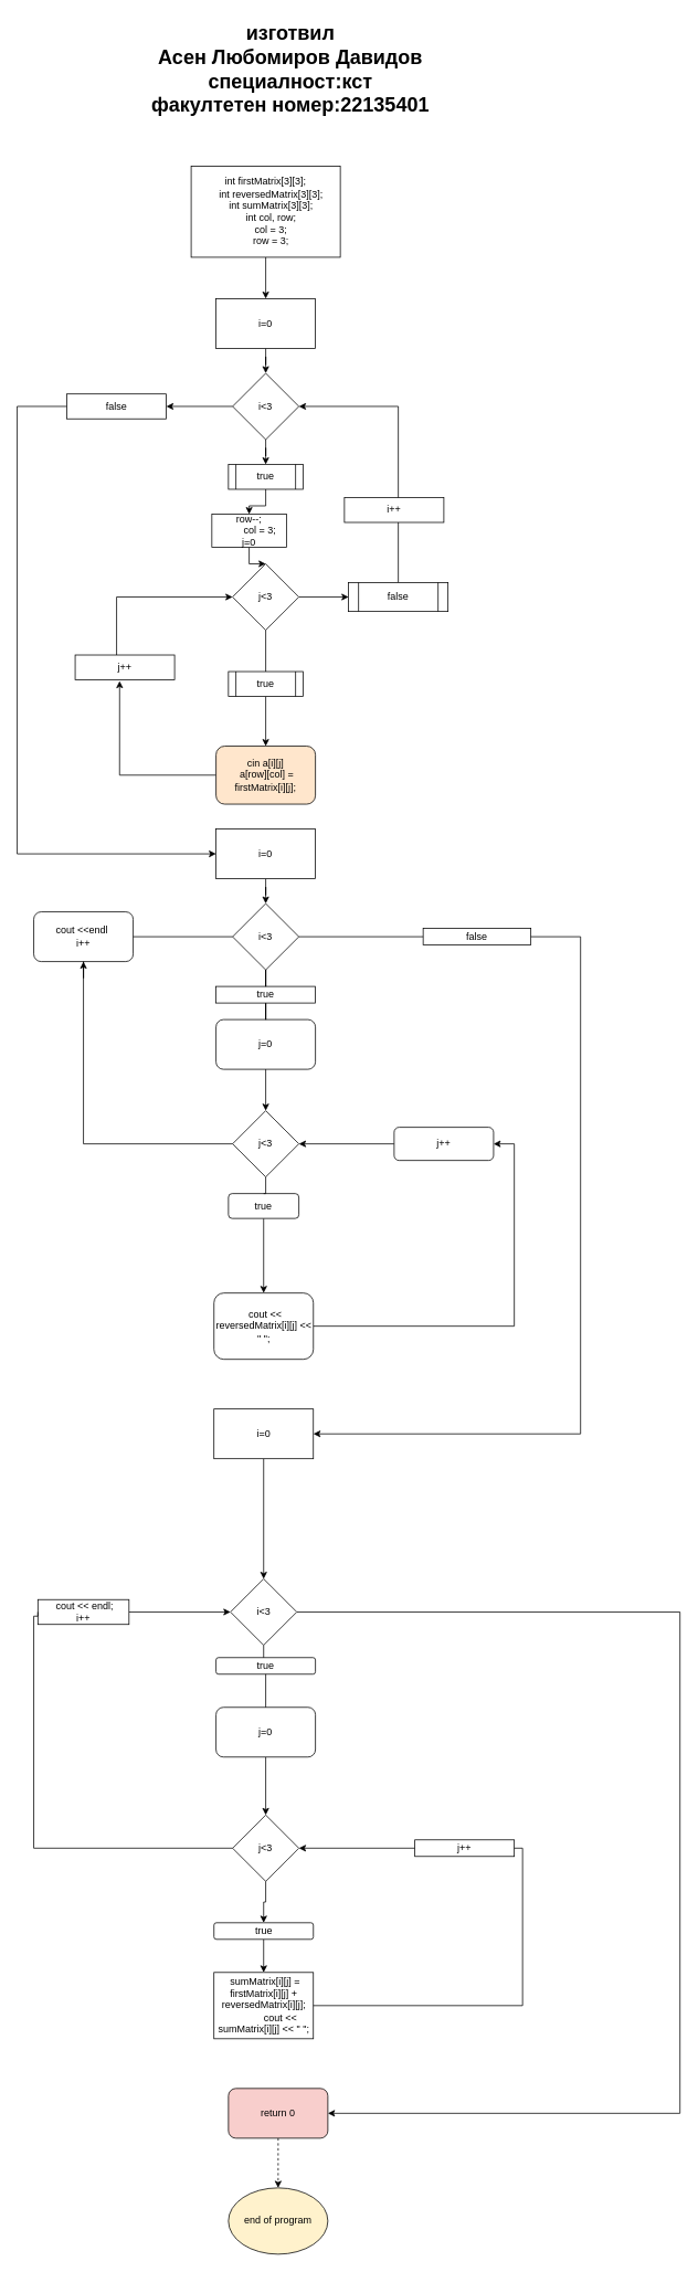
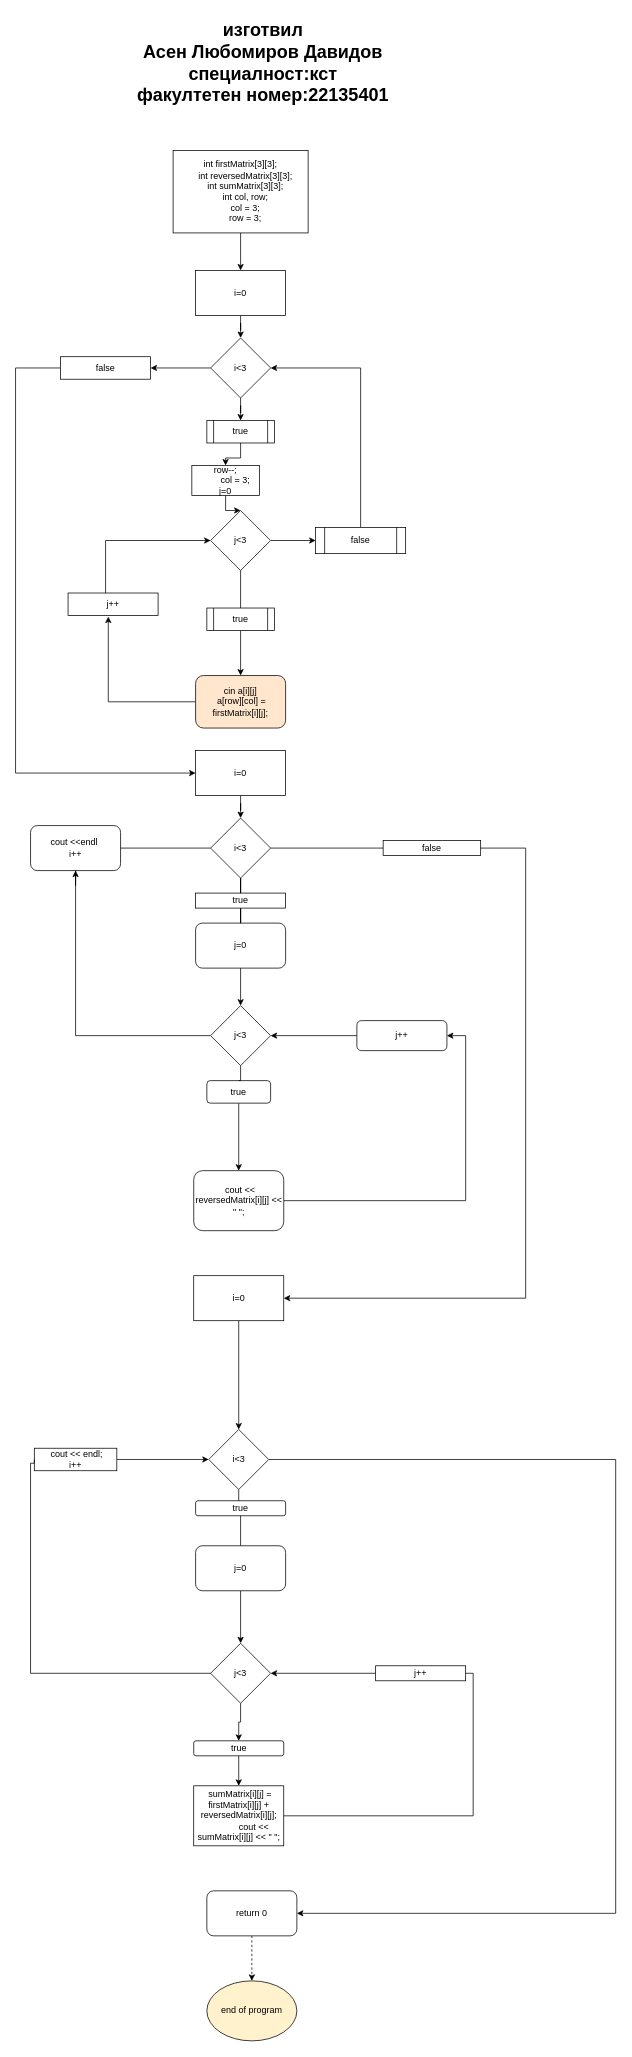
  <mxCell id="0" />
  <mxCell id="1" parent="0" />
  <mxCell id="2" style="edgeStyle=orthogonalEdgeStyle;rounded=0;orthogonalLoop=1;jettySize=auto;html=1;entryX=0.5;entryY=0;entryDx=0;entryDy=0;startArrow=none;" parent="1" source="21" target="9" edge="1"><mxGeometry relative="1" as="geometry" /></mxCell>
  <mxCell id="3" style="edgeStyle=orthogonalEdgeStyle;rounded=0;orthogonalLoop=1;jettySize=auto;html=1;" edge="1" parent="1" source="4" target="21"><mxGeometry relative="1" as="geometry" /></mxCell>
  <mxCell id="4" value="&lt;div&gt;int firstMatrix[3][3];&lt;/div&gt;&lt;div&gt;&amp;nbsp; &amp;nbsp; int reversedMatrix[3][3];&lt;/div&gt;&lt;div&gt;&amp;nbsp; &amp;nbsp; int sumMatrix[3][3];&lt;/div&gt;&lt;div&gt;&amp;nbsp; &amp;nbsp; int col, row;&lt;/div&gt;&lt;div&gt;&amp;nbsp; &amp;nbsp; col = 3;&lt;/div&gt;&lt;div&gt;&amp;nbsp; &amp;nbsp; row = 3;&lt;/div&gt;" style="rounded=0;whiteSpace=wrap;html=1;" parent="1" vertex="1"><mxGeometry x="230" y="200" width="180" height="110" as="geometry" /></mxCell>
  <mxCell id="5" style="edgeStyle=orthogonalEdgeStyle;rounded=0;orthogonalLoop=1;jettySize=auto;html=1;startArrow=none;" parent="1" source="22" target="12" edge="1"><mxGeometry relative="1" as="geometry" /></mxCell>
  <mxCell id="6" style="edgeStyle=orthogonalEdgeStyle;rounded=0;orthogonalLoop=1;jettySize=auto;html=1;entryX=0;entryY=0.5;entryDx=0;entryDy=0;startArrow=none;" parent="1" source="26" target="31" edge="1"><mxGeometry relative="1" as="geometry"><mxPoint x="260" y="1100" as="targetPoint" /><Array as="points"><mxPoint x="20" y="490" /><mxPoint x="20" y="1030" /></Array></mxGeometry></mxCell>
  <mxCell id="7" style="edgeStyle=orthogonalEdgeStyle;rounded=0;orthogonalLoop=1;jettySize=auto;html=1;entryX=1;entryY=0.5;entryDx=0;entryDy=0;" parent="1" source="9" target="26" edge="1"><mxGeometry relative="1" as="geometry" /></mxCell>
  <mxCell id="8" style="edgeStyle=orthogonalEdgeStyle;rounded=0;orthogonalLoop=1;jettySize=auto;html=1;entryX=0.5;entryY=0;entryDx=0;entryDy=0;" edge="1" parent="1" source="9" target="24"><mxGeometry relative="1" as="geometry" /></mxCell>
  <mxCell id="9" value="i&amp;lt;3" style="rhombus;whiteSpace=wrap;html=1;" parent="1" vertex="1"><mxGeometry x="280" y="450" width="80" height="80" as="geometry" /></mxCell>
  <mxCell id="10" style="edgeStyle=orthogonalEdgeStyle;rounded=0;orthogonalLoop=1;jettySize=auto;html=1;startArrow=none;" parent="1" source="19" target="18" edge="1"><mxGeometry relative="1" as="geometry"><mxPoint x="320" y="860" as="targetPoint" /></mxGeometry></mxCell>
  <mxCell id="11" style="edgeStyle=orthogonalEdgeStyle;rounded=0;orthogonalLoop=1;jettySize=auto;html=1;entryX=0;entryY=0.5;entryDx=0;entryDy=0;" parent="1" source="12" target="14" edge="1"><mxGeometry relative="1" as="geometry" /></mxCell>
  <mxCell id="12" value="j&amp;lt;3" style="rhombus;whiteSpace=wrap;html=1;" parent="1" vertex="1"><mxGeometry x="280" y="680" width="80" height="80" as="geometry" /></mxCell>
  <mxCell id="13" style="edgeStyle=orthogonalEdgeStyle;rounded=0;orthogonalLoop=1;jettySize=auto;html=1;entryX=1;entryY=0.5;entryDx=0;entryDy=0;" parent="1" source="14" target="9" edge="1"><mxGeometry relative="1" as="geometry"><mxPoint x="470" y="406.8" as="targetPoint" /><Array as="points"><mxPoint x="480" y="490" /></Array></mxGeometry></mxCell>
  <mxCell id="14" value="false" style="shape=process;whiteSpace=wrap;html=1;backgroundOutline=1;" parent="1" vertex="1"><mxGeometry x="420" y="702.5" width="120" height="35" as="geometry" /></mxCell>
- <mxCell id="15" value="i++" style="rounded=0;whiteSpace=wrap;html=1;" parent="1" vertex="1"><mxGeometry x="415" y="600" width="120" height="30" as="geometry" /></mxCell>
  <mxCell id="16" style="edgeStyle=orthogonalEdgeStyle;rounded=0;orthogonalLoop=1;jettySize=auto;html=1;entryX=0;entryY=0.5;entryDx=0;entryDy=0;startArrow=none;" parent="1" source="25" target="12" edge="1"><mxGeometry relative="1" as="geometry"><mxPoint x="150" y="640" as="targetPoint" /><Array as="points"><mxPoint x="140" y="720" /></Array></mxGeometry></mxCell>
  <mxCell id="17" style="edgeStyle=orthogonalEdgeStyle;rounded=0;orthogonalLoop=1;jettySize=auto;html=1;entryX=0.447;entryY=1.047;entryDx=0;entryDy=0;entryPerimeter=0;" parent="1" source="18" target="25" edge="1"><mxGeometry relative="1" as="geometry"><mxPoint x="90" y="875" as="targetPoint" /></mxGeometry></mxCell>
  <mxCell id="18" value="cin a[i][j]&lt;br&gt;&amp;nbsp;a[row][col] = firstMatrix[i][j];" style="rounded=1;whiteSpace=wrap;html=1;fillColor=#ffe6cc;" parent="1" vertex="1"><mxGeometry x="260" y="900" width="120" height="70" as="geometry" /></mxCell>
  <mxCell id="19" value="true" style="shape=process;whiteSpace=wrap;html=1;backgroundOutline=1;" parent="1" vertex="1"><mxGeometry x="275" y="810" width="90" height="30" as="geometry" /></mxCell>
  <mxCell id="20" value="" style="edgeStyle=orthogonalEdgeStyle;rounded=0;orthogonalLoop=1;jettySize=auto;html=1;endArrow=none;" parent="1" source="12" target="19" edge="1"><mxGeometry relative="1" as="geometry"><mxPoint x="320" y="870" as="targetPoint" /><mxPoint x="320" y="760" as="sourcePoint" /></mxGeometry></mxCell>
  <mxCell id="21" value="i=0" style="rounded=0;whiteSpace=wrap;html=1;" parent="1" vertex="1"><mxGeometry x="260" width="120" height="60" as="geometry" y="360" /></mxCell>
  <mxCell id="22" value="&lt;div&gt;row--;&lt;/div&gt;&lt;div&gt;&amp;nbsp; &amp;nbsp; &amp;nbsp; &amp;nbsp; col = 3;&lt;/div&gt;&lt;div&gt;j=0&lt;/div&gt;" style="rounded=0;whiteSpace=wrap;html=1;" parent="1" vertex="1"><mxGeometry x="255" y="620" width="90" height="40" as="geometry" /></mxCell>
  <mxCell id="23" style="edgeStyle=orthogonalEdgeStyle;rounded=0;orthogonalLoop=1;jettySize=auto;html=1;entryX=0.5;entryY=0;entryDx=0;entryDy=0;" edge="1" parent="1" source="24" target="22"><mxGeometry relative="1" as="geometry" /></mxCell>
  <mxCell id="24" value="true" style="shape=process;whiteSpace=wrap;html=1;backgroundOutline=1;" parent="1" vertex="1"><mxGeometry x="275" y="560" width="90" height="30" as="geometry" /></mxCell>
  <mxCell id="25" value="j++" style="rounded=0;whiteSpace=wrap;html=1;" parent="1" vertex="1"><mxGeometry x="90" y="790" width="120" height="30" as="geometry" /></mxCell>
  <mxCell id="26" value="false" style="rounded=0;whiteSpace=wrap;html=1;" parent="1" vertex="1"><mxGeometry x="80" y="475" width="120" height="30" as="geometry" /></mxCell>
  <mxCell id="27" style="edgeStyle=orthogonalEdgeStyle;rounded=0;orthogonalLoop=1;jettySize=auto;html=1;startArrow=none;" parent="1" source="46" edge="1"><mxGeometry relative="1" as="geometry"><mxPoint x="100" y="1140" as="targetPoint" /></mxGeometry></mxCell>
  <mxCell id="28" style="edgeStyle=orthogonalEdgeStyle;rounded=0;orthogonalLoop=1;jettySize=auto;html=1;entryX=1;entryY=0.5;entryDx=0;entryDy=0;" edge="1" parent="1" source="29" target="49"><mxGeometry relative="1" as="geometry"><mxPoint x="470" y="1730" as="targetPoint" /><Array as="points"><mxPoint x="700" y="1130" /><mxPoint x="700" y="1730" /></Array></mxGeometry></mxCell>
  <mxCell id="29" value="i&amp;lt;3" style="rhombus;whiteSpace=wrap;html=1;" parent="1" vertex="1"><mxGeometry x="280" y="1090" width="80" height="80" as="geometry" /></mxCell>
  <mxCell id="30" style="edgeStyle=orthogonalEdgeStyle;rounded=0;orthogonalLoop=1;jettySize=auto;html=1;entryX=0.5;entryY=0;entryDx=0;entryDy=0;" parent="1" source="31" target="29" edge="1"><mxGeometry relative="1" as="geometry" /></mxCell>
  <mxCell id="31" value="i=0" style="rounded=0;whiteSpace=wrap;html=1;" parent="1" vertex="1"><mxGeometry x="260" y="1000" width="120" height="60" as="geometry" /></mxCell>
  <mxCell id="32" style="edgeStyle=orthogonalEdgeStyle;rounded=0;orthogonalLoop=1;jettySize=auto;html=1;" parent="1" source="33" target="38" edge="1"><mxGeometry relative="1" as="geometry"><mxPoint x="320" y="1340" as="targetPoint" /></mxGeometry></mxCell>
  <mxCell id="33" value="j=0" style="rounded=1;whiteSpace=wrap;html=1;" parent="1" vertex="1"><mxGeometry x="260" y="1230" width="120" height="60" as="geometry" /></mxCell>
  <mxCell id="34" value="" style="edgeStyle=orthogonalEdgeStyle;rounded=0;orthogonalLoop=1;jettySize=auto;html=1;endArrow=none;startArrow=none;" parent="1" source="35" target="33" edge="1"><mxGeometry relative="1" as="geometry"><mxPoint x="320" y="1260" as="targetPoint" /><mxPoint x="320" y="1170" as="sourcePoint" /></mxGeometry></mxCell>
  <mxCell id="35" value="true" style="rounded=0;whiteSpace=wrap;html=1;" parent="1" vertex="1"><mxGeometry x="260" y="1190" width="120" height="20" as="geometry" /></mxCell>
  <mxCell id="36" value="" style="edgeStyle=orthogonalEdgeStyle;rounded=0;orthogonalLoop=1;jettySize=auto;html=1;endArrow=none;" parent="1" source="29" target="35" edge="1"><mxGeometry relative="1" as="geometry"><mxPoint x="320" y="1230" as="targetPoint" /><mxPoint x="320" y="1170" as="sourcePoint" /></mxGeometry></mxCell>
  <mxCell id="37" style="edgeStyle=orthogonalEdgeStyle;rounded=0;orthogonalLoop=1;jettySize=auto;html=1;entryX=0.5;entryY=1;entryDx=0;entryDy=0;" edge="1" parent="1" source="38" target="46"><mxGeometry relative="1" as="geometry" /></mxCell>
  <mxCell id="38" value="j&amp;lt;3" style="rhombus;whiteSpace=wrap;html=1;" parent="1" vertex="1"><mxGeometry x="280" y="1340" width="80" height="80" as="geometry" /></mxCell>
  <mxCell id="39" style="edgeStyle=orthogonalEdgeStyle;rounded=0;orthogonalLoop=1;jettySize=auto;html=1;entryX=0.5;entryY=0;entryDx=0;entryDy=0;" parent="1" source="40" target="43" edge="1"><mxGeometry relative="1" as="geometry" /></mxCell>
  <mxCell id="40" value="true" style="rounded=1;whiteSpace=wrap;html=1;" parent="1" vertex="1"><mxGeometry x="275" y="1440" width="85" height="30" as="geometry" /></mxCell>
  <mxCell id="41" value="" style="edgeStyle=orthogonalEdgeStyle;rounded=0;orthogonalLoop=1;jettySize=auto;html=1;endArrow=none;" parent="1" source="38" target="40" edge="1"><mxGeometry relative="1" as="geometry"><mxPoint x="320" y="1510" as="targetPoint" /><mxPoint x="320" y="1420" as="sourcePoint" /></mxGeometry></mxCell>
  <mxCell id="42" style="edgeStyle=orthogonalEdgeStyle;rounded=0;orthogonalLoop=1;jettySize=auto;html=1;entryX=1;entryY=0.5;entryDx=0;entryDy=0;" parent="1" source="43" target="45" edge="1"><mxGeometry relative="1" as="geometry"><mxPoint x="600" y="1380" as="targetPoint" /><Array as="points"><mxPoint x="620" y="1600" /><mxPoint x="620" y="1380" /></Array></mxGeometry></mxCell>
  <mxCell id="43" value="&amp;nbsp;cout &amp;lt;&amp;lt; reversedMatrix[i][j] &amp;lt;&amp;lt; &quot; &quot;;" style="rounded=1;whiteSpace=wrap;html=1;" parent="1" vertex="1"><mxGeometry x="257.5" y="1560" width="120" height="80" as="geometry" /></mxCell>
  <mxCell id="44" style="edgeStyle=orthogonalEdgeStyle;rounded=0;orthogonalLoop=1;jettySize=auto;html=1;entryX=1;entryY=0.5;entryDx=0;entryDy=0;" parent="1" source="45" target="38" edge="1"><mxGeometry relative="1" as="geometry" /></mxCell>
  <mxCell id="45" value="j++" style="rounded=1;whiteSpace=wrap;html=1;" parent="1" vertex="1"><mxGeometry x="475" y="1360" width="120" height="40" as="geometry" /></mxCell>
  <mxCell id="46" value="cout &amp;lt;&amp;lt;endl&amp;nbsp;&lt;br&gt;i++" style="rounded=1;whiteSpace=wrap;html=1;" parent="1" vertex="1"><mxGeometry x="40" y="1100" width="120" height="60" as="geometry" /></mxCell>
  <mxCell id="47" value="" style="edgeStyle=orthogonalEdgeStyle;rounded=0;orthogonalLoop=1;jettySize=auto;html=1;endArrow=none;" parent="1" source="29" target="46" edge="1"><mxGeometry relative="1" as="geometry"><mxPoint x="100" y="1140" as="targetPoint" /><mxPoint x="280" y="1130" as="sourcePoint" /></mxGeometry></mxCell>
  <mxCell id="48" style="edgeStyle=orthogonalEdgeStyle;rounded=0;orthogonalLoop=1;jettySize=auto;html=1;entryX=0.5;entryY=0;entryDx=0;entryDy=0;" parent="1" source="49" target="52" edge="1"><mxGeometry relative="1" as="geometry" /></mxCell>
  <mxCell id="49" value="i=0" style="rounded=0;whiteSpace=wrap;html=1;" parent="1" vertex="1"><mxGeometry x="257.5" y="1700" width="120" height="60" as="geometry" /></mxCell>
  <mxCell id="50" style="edgeStyle=orthogonalEdgeStyle;rounded=0;orthogonalLoop=1;jettySize=auto;html=1;" parent="1" source="52" target="53" edge="1"><mxGeometry relative="1" as="geometry"><mxPoint x="335" y="2090" as="targetPoint" /></mxGeometry></mxCell>
  <mxCell id="51" style="edgeStyle=orthogonalEdgeStyle;rounded=0;orthogonalLoop=1;jettySize=auto;html=1;entryX=1;entryY=0.5;entryDx=0;entryDy=0;" parent="1" source="52" target="67" edge="1"><mxGeometry relative="1" as="geometry"><mxPoint x="780" y="2690" as="targetPoint" /><Array as="points"><mxPoint x="820" y="1945" /><mxPoint x="820" y="2550" /></Array></mxGeometry></mxCell>
  <mxCell id="52" value="i&amp;lt;3" style="rhombus;whiteSpace=wrap;html=1;" parent="1" vertex="1"><mxGeometry x="277.5" y="1905" width="80" height="80" as="geometry" /></mxCell>
  <mxCell id="53" value="true" style="rounded=1;whiteSpace=wrap;html=1;" parent="1" vertex="1"><mxGeometry x="260" y="2000" width="120" height="20" as="geometry" /></mxCell>
  <mxCell id="54" style="edgeStyle=orthogonalEdgeStyle;rounded=0;orthogonalLoop=1;jettySize=auto;html=1;entryX=1;entryY=0.5;entryDx=0;entryDy=0;startArrow=none;" parent="1" source="64" target="61" edge="1"><mxGeometry relative="1" as="geometry"><mxPoint x="380" y="2240" as="targetPoint" /><Array as="points" /></mxGeometry></mxCell>
  <mxCell id="55" value="&lt;div&gt;&amp;nbsp;sumMatrix[i][j] = firstMatrix[i][j] + reversedMatrix[i][j];&lt;/div&gt;&lt;div&gt;&amp;nbsp; &amp;nbsp; &amp;nbsp; &amp;nbsp; &amp;nbsp; &amp;nbsp; cout &amp;lt;&amp;lt; sumMatrix[i][j] &amp;lt;&amp;lt; &quot; &quot;;&lt;/div&gt;" style="rounded=0;whiteSpace=wrap;html=1;" parent="1" vertex="1"><mxGeometry x="257.5" y="2380" width="120" height="80" as="geometry" /></mxCell>
  <mxCell id="56" style="edgeStyle=orthogonalEdgeStyle;rounded=0;orthogonalLoop=1;jettySize=auto;html=1;entryX=0.5;entryY=0;entryDx=0;entryDy=0;" parent="1" source="57" target="61" edge="1"><mxGeometry relative="1" as="geometry" /></mxCell>
  <mxCell id="57" value="j=0" style="rounded=1;whiteSpace=wrap;html=1;" parent="1" vertex="1"><mxGeometry x="260" y="2060" width="120" height="60" as="geometry" /></mxCell>
  <mxCell id="58" value="" style="edgeStyle=orthogonalEdgeStyle;rounded=0;orthogonalLoop=1;jettySize=auto;html=1;endArrow=none;" parent="1" source="53" target="57" edge="1"><mxGeometry relative="1" as="geometry"><mxPoint x="340" y="2290" as="targetPoint" /><mxPoint x="335" y="2020" as="sourcePoint" /></mxGeometry></mxCell>
  <mxCell id="59" style="edgeStyle=orthogonalEdgeStyle;rounded=0;orthogonalLoop=1;jettySize=auto;html=1;entryX=0.5;entryY=0;entryDx=0;entryDy=0;" parent="1" source="61" target="63" edge="1"><mxGeometry relative="1" as="geometry" /></mxCell>
  <mxCell id="60" style="edgeStyle=orthogonalEdgeStyle;rounded=0;orthogonalLoop=1;jettySize=auto;html=1;entryX=0;entryY=0.5;entryDx=0;entryDy=0;startArrow=none;" parent="1" source="69" target="52" edge="1"><mxGeometry relative="1" as="geometry"><mxPoint x="70" y="1900" as="targetPoint" /><Array as="points" /></mxGeometry></mxCell>
  <mxCell id="61" value="j&amp;lt;3" style="rhombus;whiteSpace=wrap;html=1;" parent="1" vertex="1"><mxGeometry x="280" y="2190" width="80" height="80" as="geometry" /></mxCell>
  <mxCell id="62" style="edgeStyle=orthogonalEdgeStyle;rounded=0;orthogonalLoop=1;jettySize=auto;html=1;entryX=0.5;entryY=0;entryDx=0;entryDy=0;" parent="1" source="63" target="55" edge="1"><mxGeometry relative="1" as="geometry" /></mxCell>
  <mxCell id="63" value="true" style="rounded=1;whiteSpace=wrap;html=1;" parent="1" vertex="1"><mxGeometry x="257.5" y="2320" width="120" height="20" as="geometry" /></mxCell>
  <mxCell id="64" value="j++" style="rounded=0;whiteSpace=wrap;html=1;" parent="1" vertex="1"><mxGeometry x="500" y="2220" width="120" height="20" as="geometry" /></mxCell>
  <mxCell id="65" value="" style="edgeStyle=orthogonalEdgeStyle;rounded=0;orthogonalLoop=1;jettySize=auto;html=1;entryX=1;entryY=0.5;entryDx=0;entryDy=0;endArrow=none;" parent="1" source="55" target="64" edge="1"><mxGeometry relative="1" as="geometry"><mxPoint x="375" y="2230" as="targetPoint" /><mxPoint x="395" y="2420" as="sourcePoint" /><Array as="points"><mxPoint x="630" y="2420" /><mxPoint x="630" y="2230" /></Array></mxGeometry></mxCell>
  <mxCell id="66" style="edgeStyle=orthogonalEdgeStyle;rounded=0;orthogonalLoop=1;jettySize=auto;html=1;dashed=1;" parent="1" source="67" target="68" edge="1"><mxGeometry relative="1" as="geometry"><mxPoint x="335" y="2750" as="targetPoint" /></mxGeometry></mxCell>
- <mxCell id="67" value="return 0" style="rounded=1;whiteSpace=wrap;html=1;fillColor=#f8cecc;" parent="1" vertex="1"><mxGeometry x="275" y="2520" width="120" height="60" as="geometry" /></mxCell>
+ <mxCell id="67" value="return 0" style="rounded=1;whiteSpace=wrap;html=1;" parent="1" vertex="1"><mxGeometry x="275" y="2520" width="120" height="60" as="geometry" /></mxCell>
  <mxCell id="68" value="end of program" style="ellipse;whiteSpace=wrap;html=1;fillColor=#fff2cc;" parent="1" vertex="1"><mxGeometry x="275" y="2640" width="120" height="80" as="geometry" /></mxCell>
  <mxCell id="69" value="&amp;nbsp;cout &amp;lt;&amp;lt; endl;&lt;br&gt;i++" style="rounded=0;whiteSpace=wrap;html=1;" parent="1" vertex="1"><mxGeometry x="45" y="1930" width="110" height="30" as="geometry" /></mxCell>
  <mxCell id="70" value="" style="edgeStyle=orthogonalEdgeStyle;rounded=0;orthogonalLoop=1;jettySize=auto;html=1;entryX=0;entryY=0.5;entryDx=0;entryDy=0;endArrow=none;" parent="1" source="61" target="69" edge="1"><mxGeometry relative="1" as="geometry"><mxPoint x="277.5" y="1945" as="targetPoint" /><mxPoint x="295" y="2230" as="sourcePoint" /><Array as="points"><mxPoint x="40" y="2230" /><mxPoint x="40" y="1950" /><mxPoint x="45" y="1950" /></Array></mxGeometry></mxCell>
  <mxCell id="71" value="false" style="rounded=0;whiteSpace=wrap;html=1;" vertex="1" parent="1"><mxGeometry x="510" y="1120" width="130" height="20" as="geometry" /></mxCell>
  <mxCell id="72" value="&lt;h1&gt;изготвил&lt;br&gt;Асен Любомиров Давидов&lt;br&gt;специалност:кст&lt;br&gt;факултетен номер:22135401&lt;/h1&gt;" style="text;html=1;strokeColor=none;fillColor=none;spacing=5;spacingTop=-20;whiteSpace=wrap;overflow=hidden;rounded=0;align=center;" vertex="1" parent="1"><mxGeometry x="60" y="20" width="580" height="140" as="geometry" /></mxCell>
  <mxCell id="73" style="edgeStyle=orthogonalEdgeStyle;rounded=0;orthogonalLoop=1;jettySize=auto;html=1;exitX=0.5;exitY=1;exitDx=0;exitDy=0;" edge="1" parent="1" source="63" target="63"><mxGeometry relative="1" as="geometry" /></mxCell>
